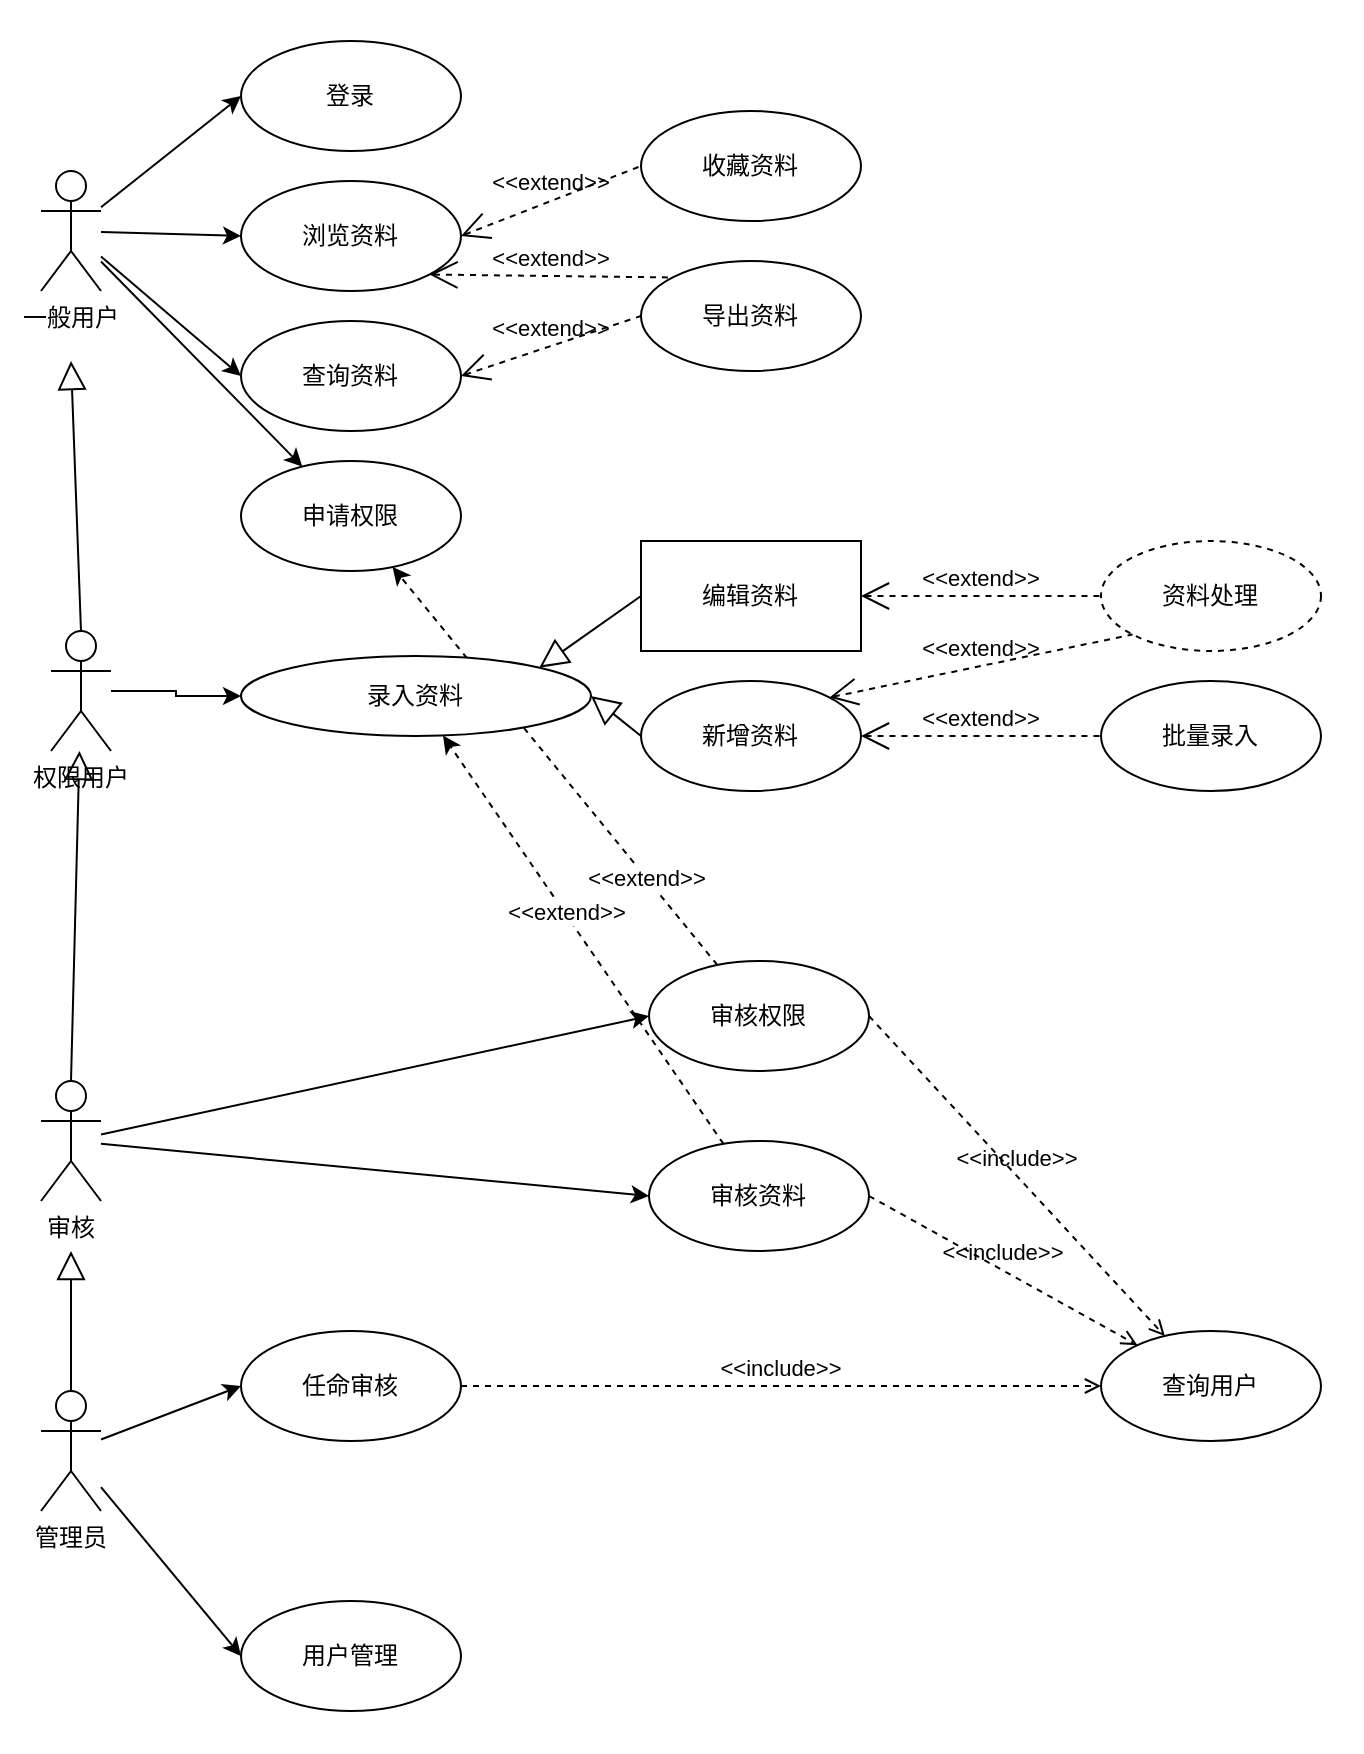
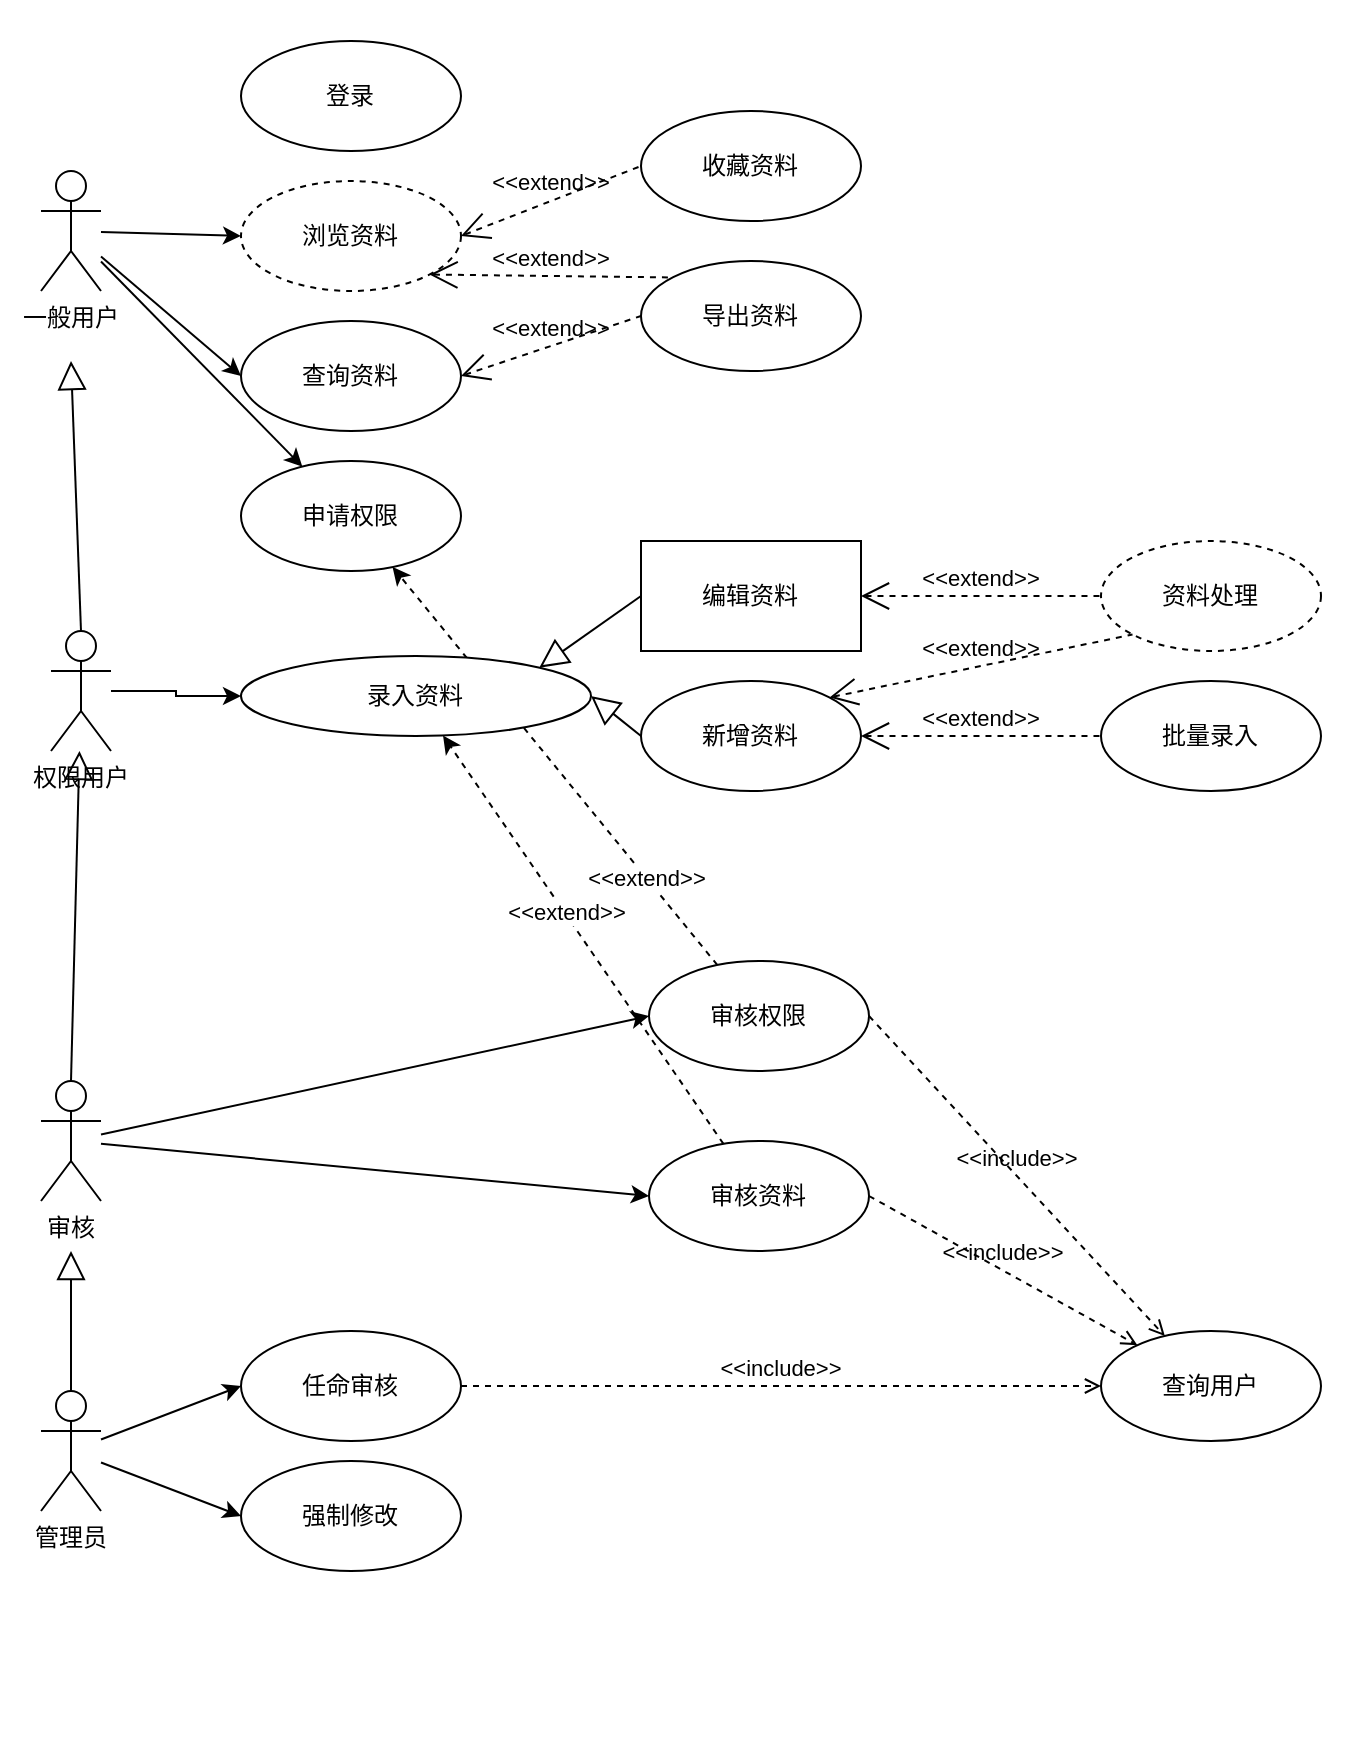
  <mxCell id="0" />
  <mxCell id="1" parent="0" />
- <mxCell id="2" style="rounded=0;orthogonalLoop=1;jettySize=auto;html=1;entryX=0;entryY=0.5;entryDx=0;entryDy=0;" parent="1" source="6" target="19" edge="1"><mxGeometry relative="1" as="geometry" /></mxCell>
  <mxCell id="3" style="rounded=0;orthogonalLoop=1;jettySize=auto;html=1;entryX=0;entryY=0.5;entryDx=0;entryDy=0;" parent="1" source="6" target="18" edge="1"><mxGeometry relative="1" as="geometry" /></mxCell>
  <mxCell id="4" style="rounded=0;orthogonalLoop=1;jettySize=auto;html=1;entryX=0;entryY=0.5;entryDx=0;entryDy=0;" parent="1" source="6" target="16" edge="1"><mxGeometry relative="1" as="geometry" /></mxCell>
  <mxCell id="5" style="rounded=0;orthogonalLoop=1;jettySize=auto;html=1;" edge="1" parent="1" source="6" target="50"><mxGeometry relative="1" as="geometry" /></mxCell>
  <mxCell id="6" value="一般用户" style="shape=umlActor;verticalLabelPosition=bottom;verticalAlign=top;html=1;" parent="1" vertex="1"><mxGeometry x="20" y="85" width="30" height="60" as="geometry" /></mxCell>
  <mxCell id="7" style="edgeStyle=orthogonalEdgeStyle;rounded=0;orthogonalLoop=1;jettySize=auto;html=1;entryX=0;entryY=0.5;entryDx=0;entryDy=0;" parent="1" source="8" target="46" edge="1"><mxGeometry relative="1" as="geometry" /></mxCell>
  <mxCell id="8" value="权限用户" style="shape=umlActor;verticalLabelPosition=bottom;verticalAlign=top;html=1;" parent="1" vertex="1"><mxGeometry x="25" y="315" width="30" height="60" as="geometry" /></mxCell>
  <mxCell id="9" style="rounded=0;orthogonalLoop=1;jettySize=auto;html=1;entryX=0;entryY=0.5;entryDx=0;entryDy=0;" parent="1" source="12" target="30" edge="1"><mxGeometry relative="1" as="geometry" /></mxCell>
- <mxCell id="10" style="rounded=0;orthogonalLoop=1;jettySize=auto;html=1;entryX=0;entryY=0.5;entryDx=0;entryDy=0;" parent="1" source="12" target="36" edge="1"><mxGeometry relative="1" as="geometry" /></mxCell>
+ <mxCell id="11" style="rounded=0;orthogonalLoop=1;jettySize=auto;html=1;entryX=0;entryY=0.5;entryDx=0;entryDy=0;" parent="1" source="12" target="31" edge="1"><mxGeometry relative="1" as="geometry" /></mxCell>
  <mxCell id="12" value="管理员" style="shape=umlActor;verticalLabelPosition=bottom;verticalAlign=top;html=1;" parent="1" vertex="1"><mxGeometry x="20" y="695" width="30" height="60" as="geometry" /></mxCell>
  <mxCell id="13" style="rounded=0;orthogonalLoop=1;jettySize=auto;html=1;entryX=0;entryY=0.5;entryDx=0;entryDy=0;" parent="1" source="15" target="29" edge="1"><mxGeometry relative="1" as="geometry" /></mxCell>
  <mxCell id="14" style="rounded=0;orthogonalLoop=1;jettySize=auto;html=1;entryX=0;entryY=0.5;entryDx=0;entryDy=0;" parent="1" source="15" target="26" edge="1"><mxGeometry relative="1" as="geometry" /></mxCell>
  <mxCell id="15" value="审核" style="shape=umlActor;verticalLabelPosition=bottom;verticalAlign=top;html=1;" parent="1" vertex="1"><mxGeometry x="20" y="540" width="30" height="60" as="geometry" /></mxCell>
  <mxCell id="16" value="查询资料" style="ellipse;whiteSpace=wrap;html=1;" parent="1" vertex="1"><mxGeometry x="120" y="160" width="110" height="55" as="geometry" /></mxCell>
  <mxCell id="17" value="编辑资料" style="whiteSpace=wrap;html=1;rounded=0;" parent="1" vertex="1"><mxGeometry x="320" y="270" width="110" height="55" as="geometry" /></mxCell>
- <mxCell id="18" value="浏览资料" style="ellipse;whiteSpace=wrap;html=1;" parent="1" vertex="1"><mxGeometry x="120" y="90" width="110" height="55" as="geometry" /></mxCell>
+ <mxCell id="18" value="浏览资料" style="ellipse;whiteSpace=wrap;html=1;dashed=1;" parent="1" vertex="1"><mxGeometry x="120" y="90" width="110" height="55" as="geometry" /></mxCell>
  <mxCell id="19" value="登录" style="ellipse;whiteSpace=wrap;html=1;" parent="1" vertex="1"><mxGeometry x="120" y="20" width="110" height="55" as="geometry" /></mxCell>
  <mxCell id="20" value="收藏资料" style="ellipse;whiteSpace=wrap;html=1;" parent="1" vertex="1"><mxGeometry x="320" y="55" width="110" height="55" as="geometry" /></mxCell>
  <mxCell id="21" value="导出资料" style="ellipse;whiteSpace=wrap;html=1;" parent="1" vertex="1"><mxGeometry x="320" y="130" width="110" height="55" as="geometry" /></mxCell>
  <mxCell id="22" value="新增资料" style="ellipse;whiteSpace=wrap;html=1;" parent="1" vertex="1"><mxGeometry x="320" y="340" width="110" height="55" as="geometry" /></mxCell>
  <mxCell id="23" value="资料处理" style="ellipse;whiteSpace=wrap;html=1;dashed=1;" parent="1" vertex="1"><mxGeometry x="550" y="270" width="110" height="55" as="geometry" /></mxCell>
  <mxCell id="24" style="rounded=0;orthogonalLoop=1;jettySize=auto;html=1;dashed=1;" edge="1" parent="1" source="26" target="46"><mxGeometry relative="1" as="geometry" /></mxCell>
  <mxCell id="25" value="&amp;lt;&amp;lt;extend&amp;gt;&amp;gt;" style="edgeLabel;html=1;align=center;verticalAlign=middle;resizable=0;points=[];" vertex="1" connectable="0" parent="24"><mxGeometry x="0.139" relative="1" as="geometry"><mxPoint x="1" as="offset" /></mxGeometry></mxCell>
  <mxCell id="26" value="审核资料" style="ellipse;whiteSpace=wrap;html=1;" parent="1" vertex="1"><mxGeometry x="324" y="570" width="110" height="55" as="geometry" /></mxCell>
  <mxCell id="27" style="rounded=0;orthogonalLoop=1;jettySize=auto;html=1;dashed=1;" edge="1" parent="1" source="29" target="50"><mxGeometry relative="1" as="geometry" /></mxCell>
  <mxCell id="28" value="&amp;lt;&amp;lt;extend&amp;gt;&amp;gt;" style="edgeLabel;html=1;align=center;verticalAlign=middle;resizable=0;points=[];" vertex="1" connectable="0" parent="27"><mxGeometry x="-0.561" y="-1" relative="1" as="geometry"><mxPoint x="-1" as="offset" /></mxGeometry></mxCell>
  <mxCell id="29" value="审核权限" style="ellipse;whiteSpace=wrap;html=1;" parent="1" vertex="1"><mxGeometry x="324" y="480" width="110" height="55" as="geometry" /></mxCell>
  <mxCell id="30" value="任命审核" style="ellipse;whiteSpace=wrap;html=1;" parent="1" vertex="1"><mxGeometry x="120" y="665" width="110" height="55" as="geometry" /></mxCell>
+ <mxCell id="31" value="强制修改" style="ellipse;whiteSpace=wrap;html=1;" parent="1" vertex="1"><mxGeometry x="120" y="730" width="110" height="55" as="geometry" /></mxCell>
  <mxCell id="32" value="批量录入" style="ellipse;whiteSpace=wrap;html=1;" parent="1" vertex="1"><mxGeometry x="550" y="340" width="110" height="55" as="geometry" /></mxCell>
  <mxCell id="33" value="" style="edgeStyle=none;html=1;endArrow=block;endFill=0;endSize=12;verticalAlign=bottom;rounded=0;exitX=0.5;exitY=0;exitDx=0;exitDy=0;exitPerimeter=0;" parent="1" source="12" edge="1"><mxGeometry width="160" relative="1" as="geometry"><mxPoint x="35" y="685" as="sourcePoint" /><mxPoint x="35" y="625" as="targetPoint" /></mxGeometry></mxCell>
  <mxCell id="34" value="" style="edgeStyle=none;html=1;endArrow=block;endFill=0;endSize=12;verticalAlign=bottom;rounded=0;exitX=0.5;exitY=0;exitDx=0;exitDy=0;exitPerimeter=0;" parent="1" source="15" edge="1" target="8"><mxGeometry width="160" relative="1" as="geometry"><mxPoint x="40" y="435" as="sourcePoint" /><mxPoint x="35" y="465" as="targetPoint" /></mxGeometry></mxCell>
  <mxCell id="35" value="" style="edgeStyle=none;html=1;endArrow=block;endFill=0;endSize=12;verticalAlign=bottom;rounded=0;exitX=0.5;exitY=0;exitDx=0;exitDy=0;exitPerimeter=0;" parent="1" source="8" edge="1"><mxGeometry width="160" relative="1" as="geometry"><mxPoint x="40" y="330" as="sourcePoint" /><mxPoint x="35" y="180" as="targetPoint" /></mxGeometry></mxCell>
- <mxCell id="36" value="用户管理" style="ellipse;whiteSpace=wrap;html=1;" parent="1" vertex="1"><mxGeometry x="120" y="800" width="110" height="55" as="geometry" /></mxCell>
  <mxCell id="37" value="查询用户" style="ellipse;whiteSpace=wrap;html=1;" parent="1" vertex="1"><mxGeometry x="550" y="665" width="110" height="55" as="geometry" /></mxCell>
  <mxCell id="38" value="&amp;lt;&amp;lt;extend&amp;gt;&amp;gt;" style="edgeStyle=none;html=1;startArrow=open;endArrow=none;startSize=12;verticalAlign=bottom;dashed=1;labelBackgroundColor=none;rounded=0;entryX=0;entryY=0.5;entryDx=0;entryDy=0;exitX=1;exitY=0.5;exitDx=0;exitDy=0;" parent="1" source="18" target="20" edge="1"><mxGeometry width="160" relative="1" as="geometry"><mxPoint x="290" y="215" as="sourcePoint" /><mxPoint x="450" y="215" as="targetPoint" /></mxGeometry></mxCell>
  <mxCell id="39" value="&amp;lt;&amp;lt;extend&amp;gt;&amp;gt;" style="edgeStyle=none;html=1;startArrow=open;endArrow=none;startSize=12;verticalAlign=bottom;dashed=1;labelBackgroundColor=none;rounded=0;entryX=0;entryY=0;entryDx=0;entryDy=0;exitX=1;exitY=1;exitDx=0;exitDy=0;" parent="1" source="18" target="21" edge="1"><mxGeometry width="160" relative="1" as="geometry"><mxPoint x="240" y="128" as="sourcePoint" /><mxPoint x="320" y="93" as="targetPoint" /></mxGeometry></mxCell>
  <mxCell id="40" value="&amp;lt;&amp;lt;extend&amp;gt;&amp;gt;" style="edgeStyle=none;html=1;startArrow=open;endArrow=none;startSize=12;verticalAlign=bottom;dashed=1;labelBackgroundColor=none;rounded=0;entryX=0;entryY=0.5;entryDx=0;entryDy=0;exitX=1;exitY=0.5;exitDx=0;exitDy=0;" parent="1" source="16" target="21" edge="1"><mxGeometry width="160" relative="1" as="geometry"><mxPoint x="250" y="138" as="sourcePoint" /><mxPoint x="330" y="103" as="targetPoint" /></mxGeometry></mxCell>
  <mxCell id="41" value="&amp;lt;&amp;lt;extend&amp;gt;&amp;gt;" style="edgeStyle=none;html=1;startArrow=open;endArrow=none;startSize=12;verticalAlign=bottom;dashed=1;labelBackgroundColor=none;rounded=0;entryX=0;entryY=0.5;entryDx=0;entryDy=0;exitX=1;exitY=0.5;exitDx=0;exitDy=0;" parent="1" source="17" target="23" edge="1"><mxGeometry width="160" relative="1" as="geometry"><mxPoint x="430" y="320" as="sourcePoint" /><mxPoint x="510" y="290" as="targetPoint" /></mxGeometry></mxCell>
  <mxCell id="42" value="&amp;lt;&amp;lt;extend&amp;gt;&amp;gt;" style="edgeStyle=none;html=1;startArrow=open;endArrow=none;startSize=12;verticalAlign=bottom;dashed=1;labelBackgroundColor=none;rounded=0;entryX=0;entryY=1;entryDx=0;entryDy=0;exitX=1;exitY=0;exitDx=0;exitDy=0;" parent="1" source="22" target="23" edge="1"><mxGeometry width="160" relative="1" as="geometry"><mxPoint x="440" y="308" as="sourcePoint" /><mxPoint x="520" y="308" as="targetPoint" /></mxGeometry></mxCell>
  <mxCell id="43" value="&amp;lt;&amp;lt;extend&amp;gt;&amp;gt;" style="edgeStyle=none;html=1;startArrow=open;endArrow=none;startSize=12;verticalAlign=bottom;dashed=1;labelBackgroundColor=none;rounded=0;entryX=0;entryY=0.5;entryDx=0;entryDy=0;exitX=1;exitY=0.5;exitDx=0;exitDy=0;" parent="1" source="22" target="32" edge="1"><mxGeometry width="160" relative="1" as="geometry"><mxPoint x="410" y="420" as="sourcePoint" /><mxPoint x="490" y="350" as="targetPoint" /></mxGeometry></mxCell>
  <mxCell id="44" value="&amp;lt;&amp;lt;include&amp;gt;&amp;gt;" style="edgeStyle=none;html=1;endArrow=open;verticalAlign=bottom;dashed=1;labelBackgroundColor=none;rounded=0;exitX=1;exitY=0.5;exitDx=0;exitDy=0;" parent="1" source="29" edge="1" target="37"><mxGeometry width="160" relative="1" as="geometry"><mxPoint x="244" y="440" as="sourcePoint" /><mxPoint x="574" y="610" as="targetPoint" /></mxGeometry></mxCell>
  <mxCell id="45" value="&amp;lt;&amp;lt;include&amp;gt;&amp;gt;" style="edgeStyle=none;html=1;endArrow=open;verticalAlign=bottom;dashed=1;labelBackgroundColor=none;rounded=0;exitX=1;exitY=0.5;exitDx=0;exitDy=0;" parent="1" source="26" target="37" edge="1"><mxGeometry width="160" relative="1" as="geometry"><mxPoint x="444" y="528" as="sourcePoint" /><mxPoint x="524" y="528" as="targetPoint" /></mxGeometry></mxCell>
  <mxCell id="46" value="录入资料" style="ellipse;whiteSpace=wrap;html=1;" parent="1" vertex="1"><mxGeometry x="120" y="327.5" width="175" height="40" as="geometry" /></mxCell>
  <mxCell id="47" value="&amp;lt;&amp;lt;include&amp;gt;&amp;gt;" style="edgeStyle=none;html=1;endArrow=open;verticalAlign=bottom;dashed=1;labelBackgroundColor=none;rounded=0;exitX=1;exitY=0.5;exitDx=0;exitDy=0;" parent="1" source="30" target="37" edge="1"><mxGeometry width="160" relative="1" as="geometry"><mxPoint x="240" y="623" as="sourcePoint" /><mxPoint x="301" y="646" as="targetPoint" /></mxGeometry></mxCell>
  <mxCell id="48" value="" style="edgeStyle=none;html=1;endArrow=block;endFill=0;endSize=12;verticalAlign=bottom;rounded=0;exitX=0;exitY=0.5;exitDx=0;exitDy=0;entryX=1;entryY=0;entryDx=0;entryDy=0;" parent="1" source="17" target="46" edge="1"><mxGeometry width="160" relative="1" as="geometry"><mxPoint x="40" y="385" as="sourcePoint" /><mxPoint x="200" y="385" as="targetPoint" /></mxGeometry></mxCell>
  <mxCell id="49" value="" style="edgeStyle=none;html=1;endArrow=block;endFill=0;endSize=12;verticalAlign=bottom;rounded=0;exitX=0;exitY=0.5;exitDx=0;exitDy=0;entryX=1;entryY=0.5;entryDx=0;entryDy=0;" parent="1" source="22" target="46" edge="1"><mxGeometry width="160" relative="1" as="geometry"><mxPoint x="40" y="385" as="sourcePoint" /><mxPoint x="200" y="385" as="targetPoint" /></mxGeometry></mxCell>
  <mxCell id="50" value="申请权限" style="ellipse;whiteSpace=wrap;html=1;" vertex="1" parent="1"><mxGeometry x="120" y="230" width="110" height="55" as="geometry" /></mxCell>
